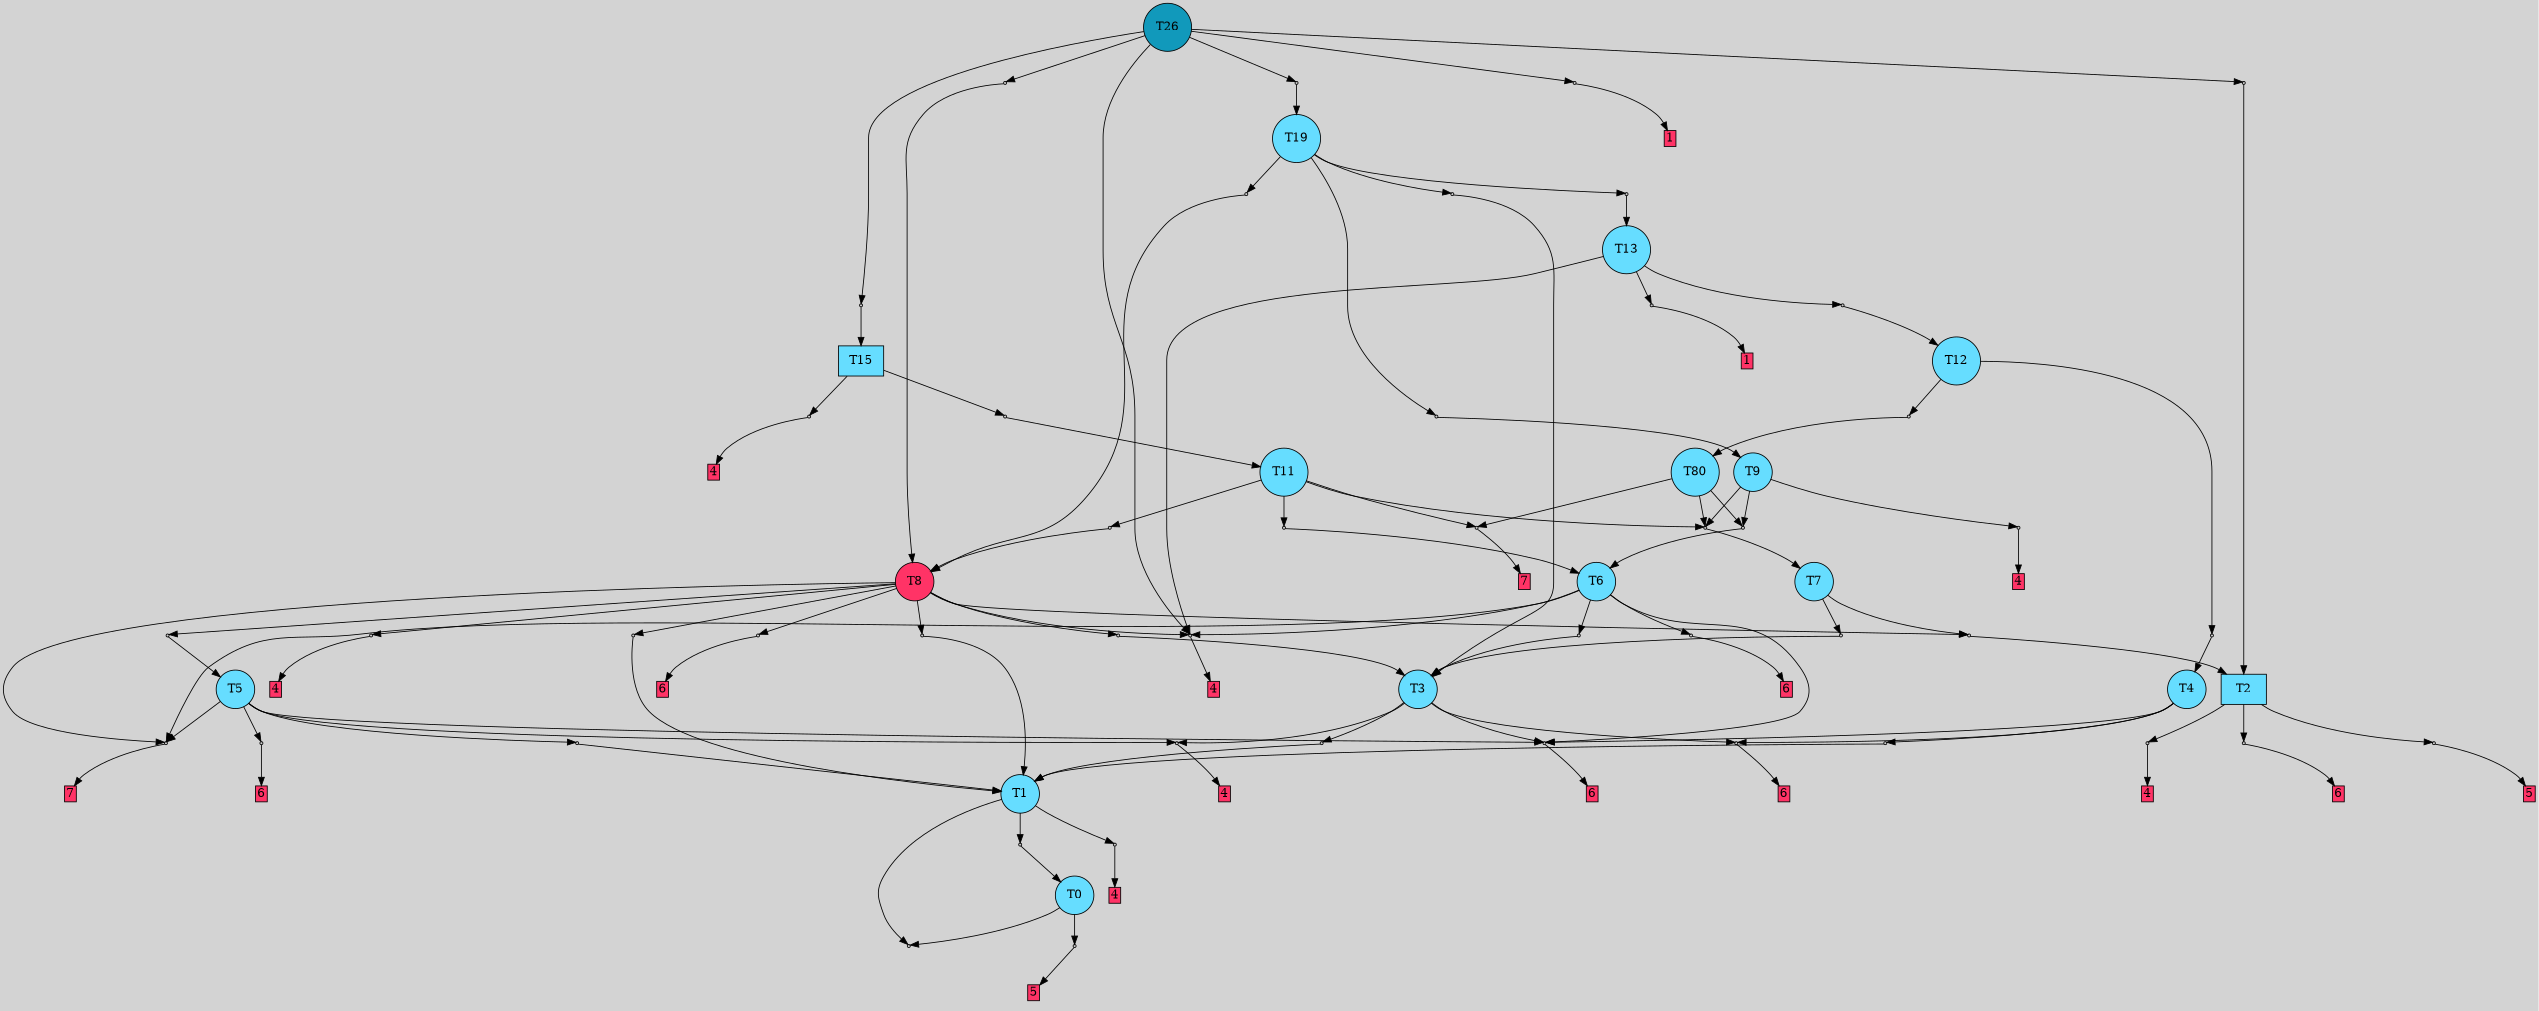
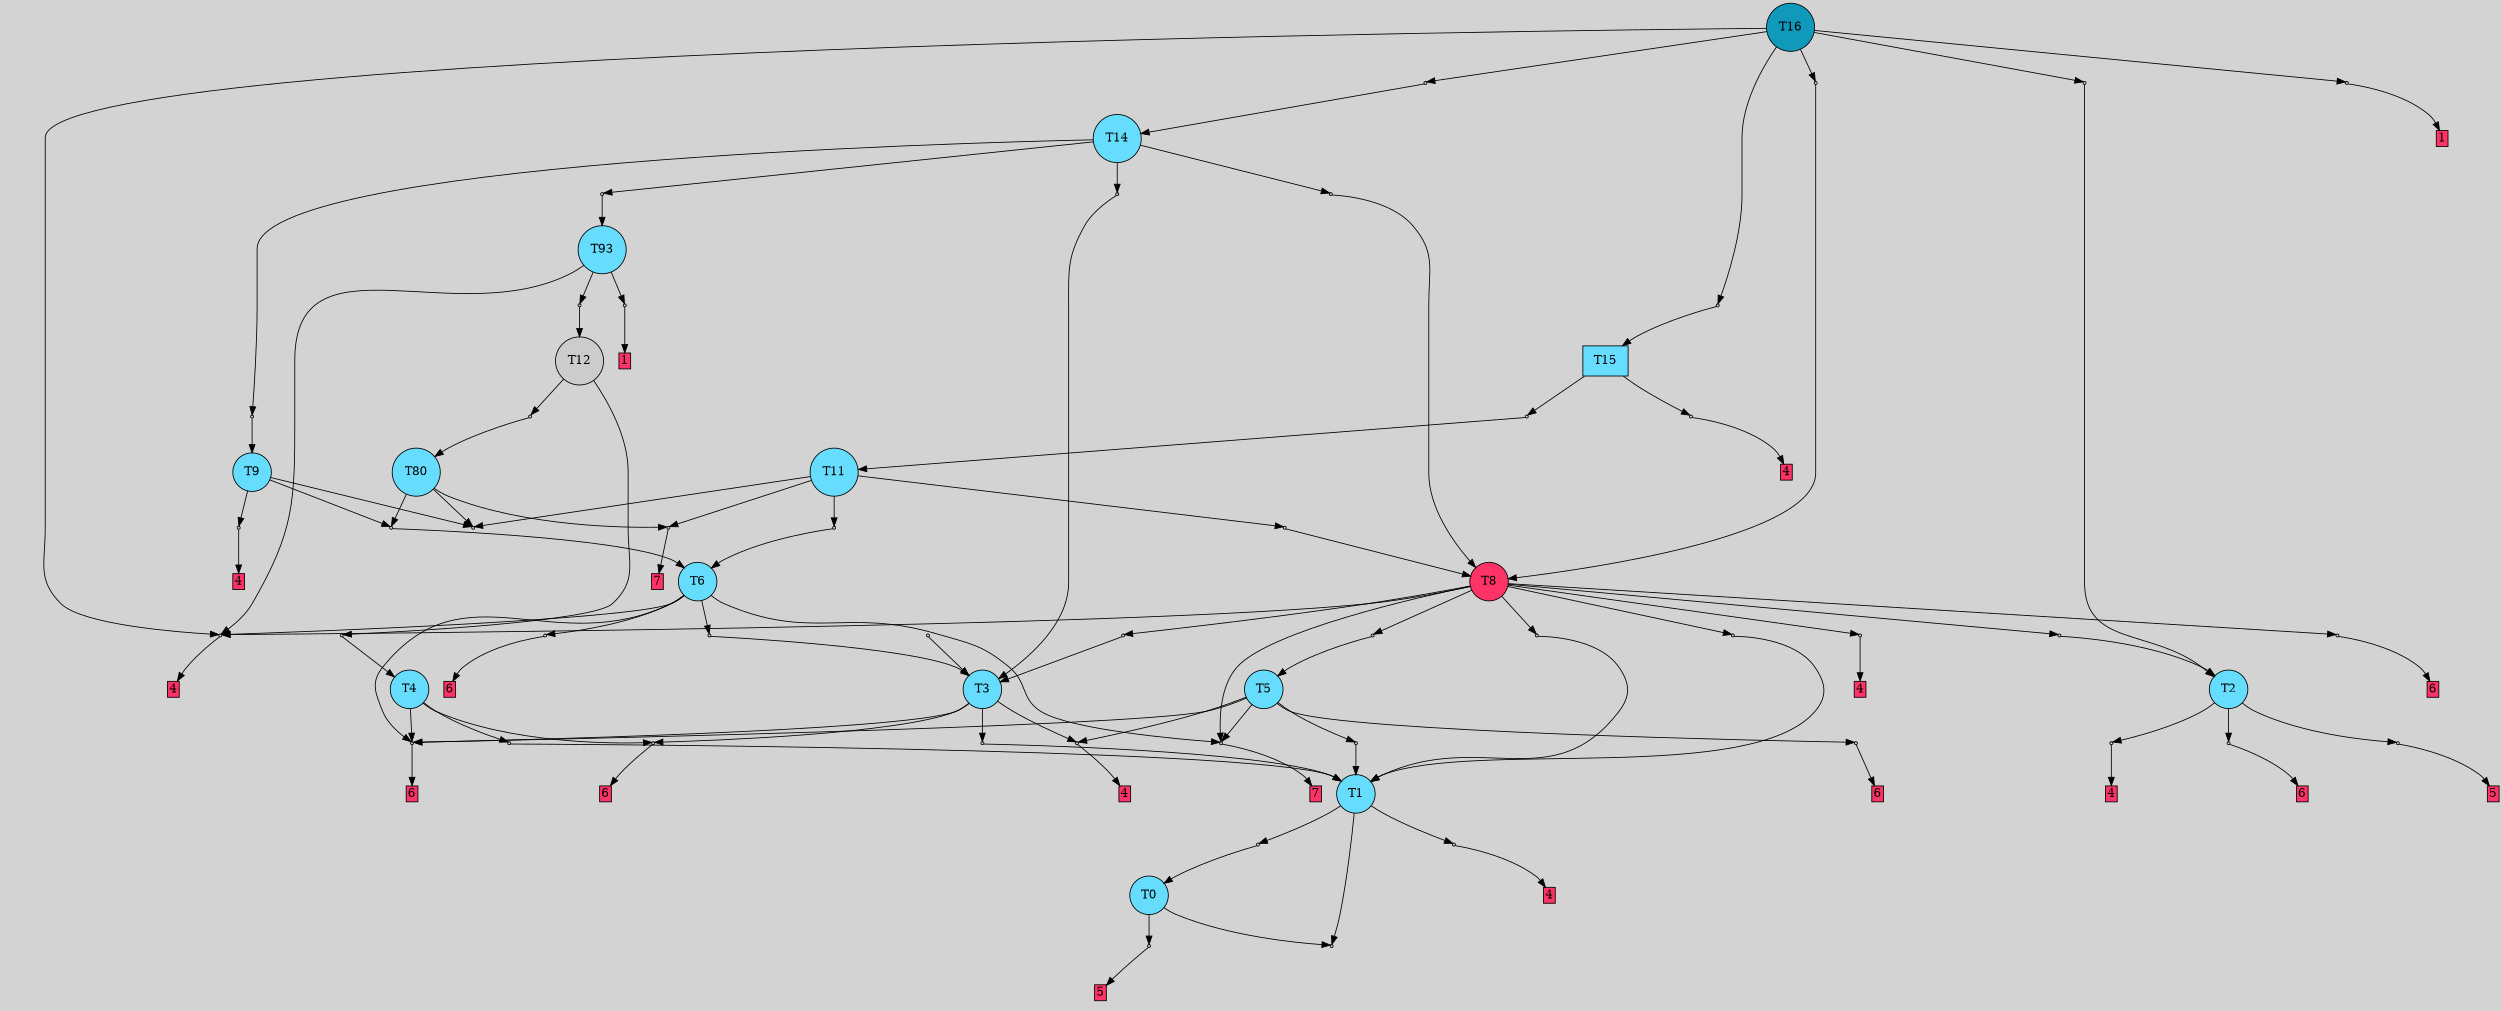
  digraph {
    bgcolor=lightgray
    node [shape=box style=filled]
-   T16 [fillcolor="#1199bb" shape=circle label=T26]
+   T16 [fillcolor="#1199bb" shape=circle]
    P16 [fillcolor="#cccccc" shape=point]
    P42 [fillcolor="#cccccc" shape=point]
    P43 [fillcolor="#cccccc" shape=point]
    P44 [fillcolor="#cccccc" shape=point]
    P45 [fillcolor="#cccccc" shape=point]
    P46 [fillcolor="#cccccc" shape=point]
    T0 [fillcolor="#66ddff" shape=circle]
    P0 [fillcolor="#cccccc" shape=point]
    P1 [fillcolor="#cccccc" shape=point]
    n11 [label="4|0&2|6#1|1#1|2#4|2&#92;n" style=invis]
    n12 [fillcolor="#ff3366" height=0 label=5 margin=0.03 width=0]
    I1 [style=invis]
    T1 [fillcolor="#66ddff" shape=circle]
    P2 [fillcolor="#cccccc" shape=point]
    P3 [fillcolor="#cccccc" shape=point]
    n17 [label="2|0&4|0#3|1#3|3#0|6&#92;n" style=invis]
    n18 [label="4|0&4|0#4|5#1|6#3|0&#92;n" style=invis]
    n19 [fillcolor="#ff3366" height=0 label=4 margin=0.03 width=0]
-   T2 [fillcolor="#66ddff"]
+   T2 [fillcolor="#66ddff" shape=circle]
    P4 [fillcolor="#cccccc" shape=point]
    P5 [fillcolor="#cccccc" shape=point]
    P6 [fillcolor="#cccccc" shape=point]
    n24 [label="0|0&3|7#2|1#0|0#1|7&#92;n" style=invis]
    n25 [fillcolor="#ff3366" height=0 label=5 margin=0.03 width=0]
    n26 [label="4|0&4|0#4|5#1|6#3|0&#92;n" style=invis]
    n27 [fillcolor="#ff3366" height=0 label=4 margin=0.03 width=0]
    n28 [label="5|0&3|6#2|1#4|1#0|4&#92;n" style=invis]
    n29 [fillcolor="#ff3366" height=0 label=6 margin=0.03 width=0]
    T3 [fillcolor="#66ddff" shape=circle]
    P7 [fillcolor="#cccccc" shape=point]
    P8 [fillcolor="#cccccc" shape=point]
    P9 [fillcolor="#cccccc" shape=point]
    P10 [fillcolor="#cccccc" shape=point]
    n35 [label="1|0&1|6#4|0#3|1#3|1&#92;n" style=invis]
    n36 [fillcolor="#ff3366" height=0 label=4 margin=0.03 width=0]
    n37 [label="2|0&3|5#4|3#1|0#1|7&#92;n" style=invis]
    n38 [label="7|0&3|7#1|3#4|0#1|4&#92;n" style=invis]
    n39 [fillcolor="#ff3366" height=0 label=6 margin=0.03 width=0]
    n40 [label="1|1&4|7#2|0#3|1#3|7&#92;n1|0&0|1#3|3#2|6#3|3&#92;n" style=invis]
    n41 [fillcolor="#ff3366" height=0 label=6 margin=0.03 width=0]
    T4 [fillcolor="#66ddff" shape=circle]
    P11 [fillcolor="#cccccc" shape=point]
    n44 [label="2|0&3|5#4|3#1|0#1|7&#92;n" style=invis]
    T5 [fillcolor="#66ddff" shape=circle]
    P12 [fillcolor="#cccccc" shape=point]
    P13 [fillcolor="#cccccc" shape=point]
    P14 [fillcolor="#cccccc" shape=point]
    n49 [label="1|0&4|1#2|3#2|6#3|0&#92;n" style=invis]
    n50 [fillcolor="#ff3366" height=0 label=6 margin=0.03 width=0]
    n51 [label="4|0&4|3#1|1#4|3#4|6&#92;n" style=invis]
    n52 [fillcolor="#ff3366" height=0 label=7 margin=0.03 width=0]
    n53 [label="2|0&3|5#4|3#1|0#1|7&#92;n" style=invis]
    T6 [fillcolor="#66ddff" shape=circle]
    P15 [fillcolor="#cccccc" shape=point]
    P17 [fillcolor="#cccccc" shape=point]
    n57 [label="7|0&3|7#1|3#4|0#1|4&#92;n" style=invis]
    n58 [fillcolor="#ff3366" height=0 label=6 margin=0.03 width=0]
    n59 [label="1|0&1|6#4|0#3|1#3|1&#92;n" style=invis]
    n60 [fillcolor="#ff3366" height=0 label=4 margin=0.03 width=0]
    n61 [label="2|0&3|5#4|3#1|0#1|7&#92;n" style=invis]
-   T7 [fillcolor="#66ddff" shape=circle]
    P18 [fillcolor="#cccccc" shape=point]
    P19 [fillcolor="#cccccc" shape=point]
    n65 [label="6|3&1|3#4|0#2|6#2|4&#92;n2|0&3|5#0|3#1|0#1|7&#92;n" style=invis]
    n66 [label="6|0&3|2#2|5#0|4#1|2&#92;n" style=invis]
    T8 [fillcolor="#ff3366" shape=circle]
    P20 [fillcolor="#cccccc" shape=point]
    P21 [fillcolor="#cccccc" shape=point]
    P22 [fillcolor="#cccccc" shape=point]
    P23 [fillcolor="#cccccc" shape=point]
    P24 [fillcolor="#cccccc" shape=point]
    P25 [fillcolor="#cccccc" shape=point]
    n74 [label="2|0&3|5#4|3#0|0#1|7&#92;n" style=invis]
    n75 [label="2|0&3|2#2|3#1|0#1|7&#92;n" style=invis]
    n76 [label="7|0&2|6#0|4#3|5#4|1&#92;n" style=invis]
    n77 [label="4|4&4|6#1|6#4|4#4|0&#92;n0|5&2|3#1|7#2|0#2|5&#92;n2|0&0|4#0|5#0|4#4|7&#92;n" style=invis]
    n78 [fillcolor="#ff3366" height=0 label=4 margin=0.03 width=0]
    n79 [label="1|0&3|5#4|3#1|0#1|7&#92;n" style=invis]
    n80 [label="7|0&3|7#1|3#4|0#1|4&#92;n" style=invis]
    n81 [fillcolor="#ff3366" height=0 label=6 margin=0.03 width=0]
    T9 [fillcolor="#66ddff" shape=circle]
    P26 [fillcolor="#cccccc" shape=point]
    P27 [fillcolor="#cccccc" shape=point]
    P28 [fillcolor="#cccccc" shape=point]
    n86 [label="1|0&4|2#1|1#4|4#2|2&#92;n" style=invis]
    n87 [label="6|0&3|2#1|5#0|4#1|2&#92;n" style=invis]
    n88 [label="1|0&1|0#4|0#3|1#3|1&#92;n" style=invis]
    n89 [fillcolor="#ff3366" height=0 label=4 margin=0.03 width=0]
    n90 [fillcolor="#66ddff" label=T80 shape=circle]
    P29 [fillcolor="#cccccc" shape=point]
    n92 [label="0|5&4|3#4|4#4|0#2|4&#92;n0|0&0|5#3|3#3|5#2|5&#92;n" style=invis]
    n93 [fillcolor="#ff3366" height=0 label=7 margin=0.03 width=0]
    T11 [fillcolor="#66ddff" shape=circle]
    P30 [fillcolor="#cccccc" shape=point]
    P31 [fillcolor="#cccccc" shape=point]
    n97 [label="1|0&4|2#1|1#4|4#2|2&#92;n" style=invis]
    n98 [label="3|3&1|0#0|2#1|2#3|2&#92;n6|7&2|2#3|7#1|0#2|5&#92;n4|0&0|7#0|3#2|2#4|6&#92;n" style=invis]
-   T12 [fillcolor="#66ddff" shape=circle]
+   T12 [fillcolor="#cccccc" shape=circle]
    P32 [fillcolor="#cccccc" shape=point]
    P33 [fillcolor="#cccccc" shape=point]
    n102 [label="1|0&1|5#4|1#0|5#0|5&#92;n" style=invis]
    n103 [label="2|0&1|1#4|4#0|0#4|0&#92;n" style=invis]
-   T13 [fillcolor="#66ddff" shape=circle]
+   T13 [fillcolor="#66ddff" shape=circle label=T93]
    P34 [fillcolor="#cccccc" shape=point]
    P35 [fillcolor="#cccccc" shape=point]
    n107 [label="3|0&4|0#2|1#3|2#3|5&#92;n" style=invis]
    n108 [fillcolor="#ff3366" height=0 label=1 margin=0.03 width=0]
    n109 [label="1|0&4|2#1|1#4|4#2|2&#92;n" style=invis]
-   T14 [fillcolor="#66ddff" shape=circle label=T19]
+   T14 [fillcolor="#66ddff" shape=circle]
    P36 [fillcolor="#cccccc" shape=point]
    P37 [fillcolor="#cccccc" shape=point]
    P38 [fillcolor="#cccccc" shape=point]
    P39 [fillcolor="#cccccc" shape=point]
    n115 [label="3|3&1|0#0|2#1|2#3|2&#92;n6|7&2|2#3|7#1|0#2|5&#92;n4|0&0|7#0|3#2|2#4|6&#92;n" style=invis]
    n116 [label="7|0&3|6#2|3#0|0#4|7&#92;n" style=invis]
    n117 [label="1|0&1|5#4|1#0|5#0|5&#92;n" style=invis]
    n118 [label="2|0&2|6#4|6#1|1#2|6&#92;n" style=invis]
    T15 [fillcolor="#66ddff"]
    P40 [fillcolor="#cccccc" shape=point]
    P41 [fillcolor="#cccccc" shape=point]
    n122 [label="0|7&4|3#2|4#0|6#2|5&#92;n2|0&0|7#4|4#3|6#4|4&#92;n" style=invis]
    n123 [label="3|0&2|1#2|3#4|1#2|2&#92;n" style=invis]
    n124 [fillcolor="#ff3366" height=0 label=4 margin=0.03 width=0]
    n125 [label="0|5&4|3#4|4#4|3#2|4&#92;n0|0&0|5#3|3#3|5#2|5&#92;n" style=invis]
    n126 [label="3|3&1|0#0|2#1|2#3|2&#92;n6|7&2|6#3|7#1|0#2|5&#92;n4|0&0|7#0|3#2|2#4|6&#92;n" style=invis]
    n127 [label="1|0&1|5#4|1#0|5#0|5&#92;n" style=invis]
    n128 [label="7|0&1|2#4|2#0|3#2|4&#92;n" style=invis]
    n129 [fillcolor="#ff3366" height=0 label=1 margin=0.03 width=0]
    n130 [label="7|0&2|4#3|6#4|6#2|3&#92;n" style=invis]
    subgraph sub_1 {
      rank=same
      T16
    }
    T16 -> P16
    T16 -> P42
    T16 -> P43
    T16 -> P44
    T16 -> P45
    T16 -> P46
    P16 -> n59 [style=invis]
    P16 -> n60
    P42 -> T15
    P42 -> n125 [style=invis]
    P43 -> T8
    P43 -> n126 [style=invis]
    P44 -> T14
    P44 -> n127 [style=invis]
    P45 -> n128 [style=invis]
    P45 -> n129
    P46 -> T2
    P46 -> n130 [style=invis]
    T0 -> P0
    T0 -> P1
    P0 -> n11 [style=invis]
    P0 -> n12
    P1 -> I1 [style=invis]
    T1 -> P1
    T1 -> P2
    T1 -> P3
    P2 -> T0
    P2 -> n17 [style=invis]
    P3 -> n18 [style=invis]
    P3 -> n19
    T2 -> P4
    T2 -> P5
    T2 -> P6
    P4 -> n24 [style=invis]
    P4 -> n25
    P5 -> n26 [style=invis]
    P5 -> n27
    P6 -> n28 [style=invis]
    P6 -> n29
    T3 -> P7
    T3 -> P8
    T3 -> P9
    T3 -> P10
    P7 -> n35 [style=invis]
    P7 -> n36
    P8 -> T1
    P8 -> n37 [style=invis]
    P9 -> n38 [style=invis]
    P9 -> n39
    P10 -> n40 [style=invis]
    P10 -> n41
    T4 -> P9
    T4 -> P10
    T4 -> P11
    P11 -> T1
    P11 -> n44 [style=invis]
    T5 -> P7
    T5 -> P10
    T5 -> P12
    T5 -> P13
    T5 -> P14
    P12 -> n49 [style=invis]
    P12 -> n50
    P13 -> n51 [style=invis]
    P13 -> n52
    P14 -> T1
    P14 -> n53 [style=invis]
    T6 -> P16
    T6 -> P10
    T6 -> P13
    T6 -> P15
    T6 -> P17
    P15 -> n57 [style=invis]
    P15 -> n58
    P17 -> T3
    P17 -> n61 [style=invis]
-   T7 -> P18
-   T7 -> P19
    P18 -> T3
    P18 -> n65 [style=invis]
    P19 -> T2
    P19 -> n66 [style=invis]
    T8 -> P16
    T8 -> P13
    T8 -> P19
    T8 -> P20
    T8 -> P21
    T8 -> P22
    T8 -> P23
    T8 -> P24
    T8 -> P25
    P20 -> T1
    P20 -> n74 [style=invis]
    P21 -> T3
    P21 -> n75 [style=invis]
    P22 -> T5
    P22 -> n76 [style=invis]
    P23 -> n77 [style=invis]
    P23 -> n78
    P24 -> T1
    P24 -> n79 [style=invis]
    P25 -> n80 [style=invis]
    P25 -> n81
    T9 -> P26
    T9 -> P27
    T9 -> P28
    P26 -> T6
    P26 -> n86 [style=invis]
-   P27 -> T7
    P27 -> n87 [style=invis]
    P28 -> n88 [style=invis]
    P28 -> n89
    n90 -> P26
    n90 -> P27
    n90 -> P29
    P29 -> n92 [style=invis]
    P29 -> n93
    T11 -> P27
    T11 -> P29
    T11 -> P30
    T11 -> P31
    P30 -> T6
    P30 -> n97 [style=invis]
    P31 -> T8
    P31 -> n98 [style=invis]
    T12 -> P32
    T12 -> P33
    P32 -> T4
    P32 -> n102 [style=invis]
    P33 -> n90
    P33 -> n103 [style=invis]
    T13 -> P16
    T13 -> P34
    T13 -> P35
    P34 -> n107 [style=invis]
    P34 -> n108
    P35 -> T12
    P35 -> n109 [style=invis]
    T14 -> P36
    T14 -> P37
    T14 -> P38
    T14 -> P39
    P36 -> T8
    P36 -> n115 [style=invis]
    P37 -> T3
    P37 -> n116 [style=invis]
    P38 -> T9
    P38 -> n117 [style=invis]
    P39 -> T13
    P39 -> n118 [style=invis]
    T15 -> P40
    T15 -> P41
    P40 -> T11
    P40 -> n122 [style=invis]
    P41 -> n123 [style=invis]
    P41 -> n124
  }
